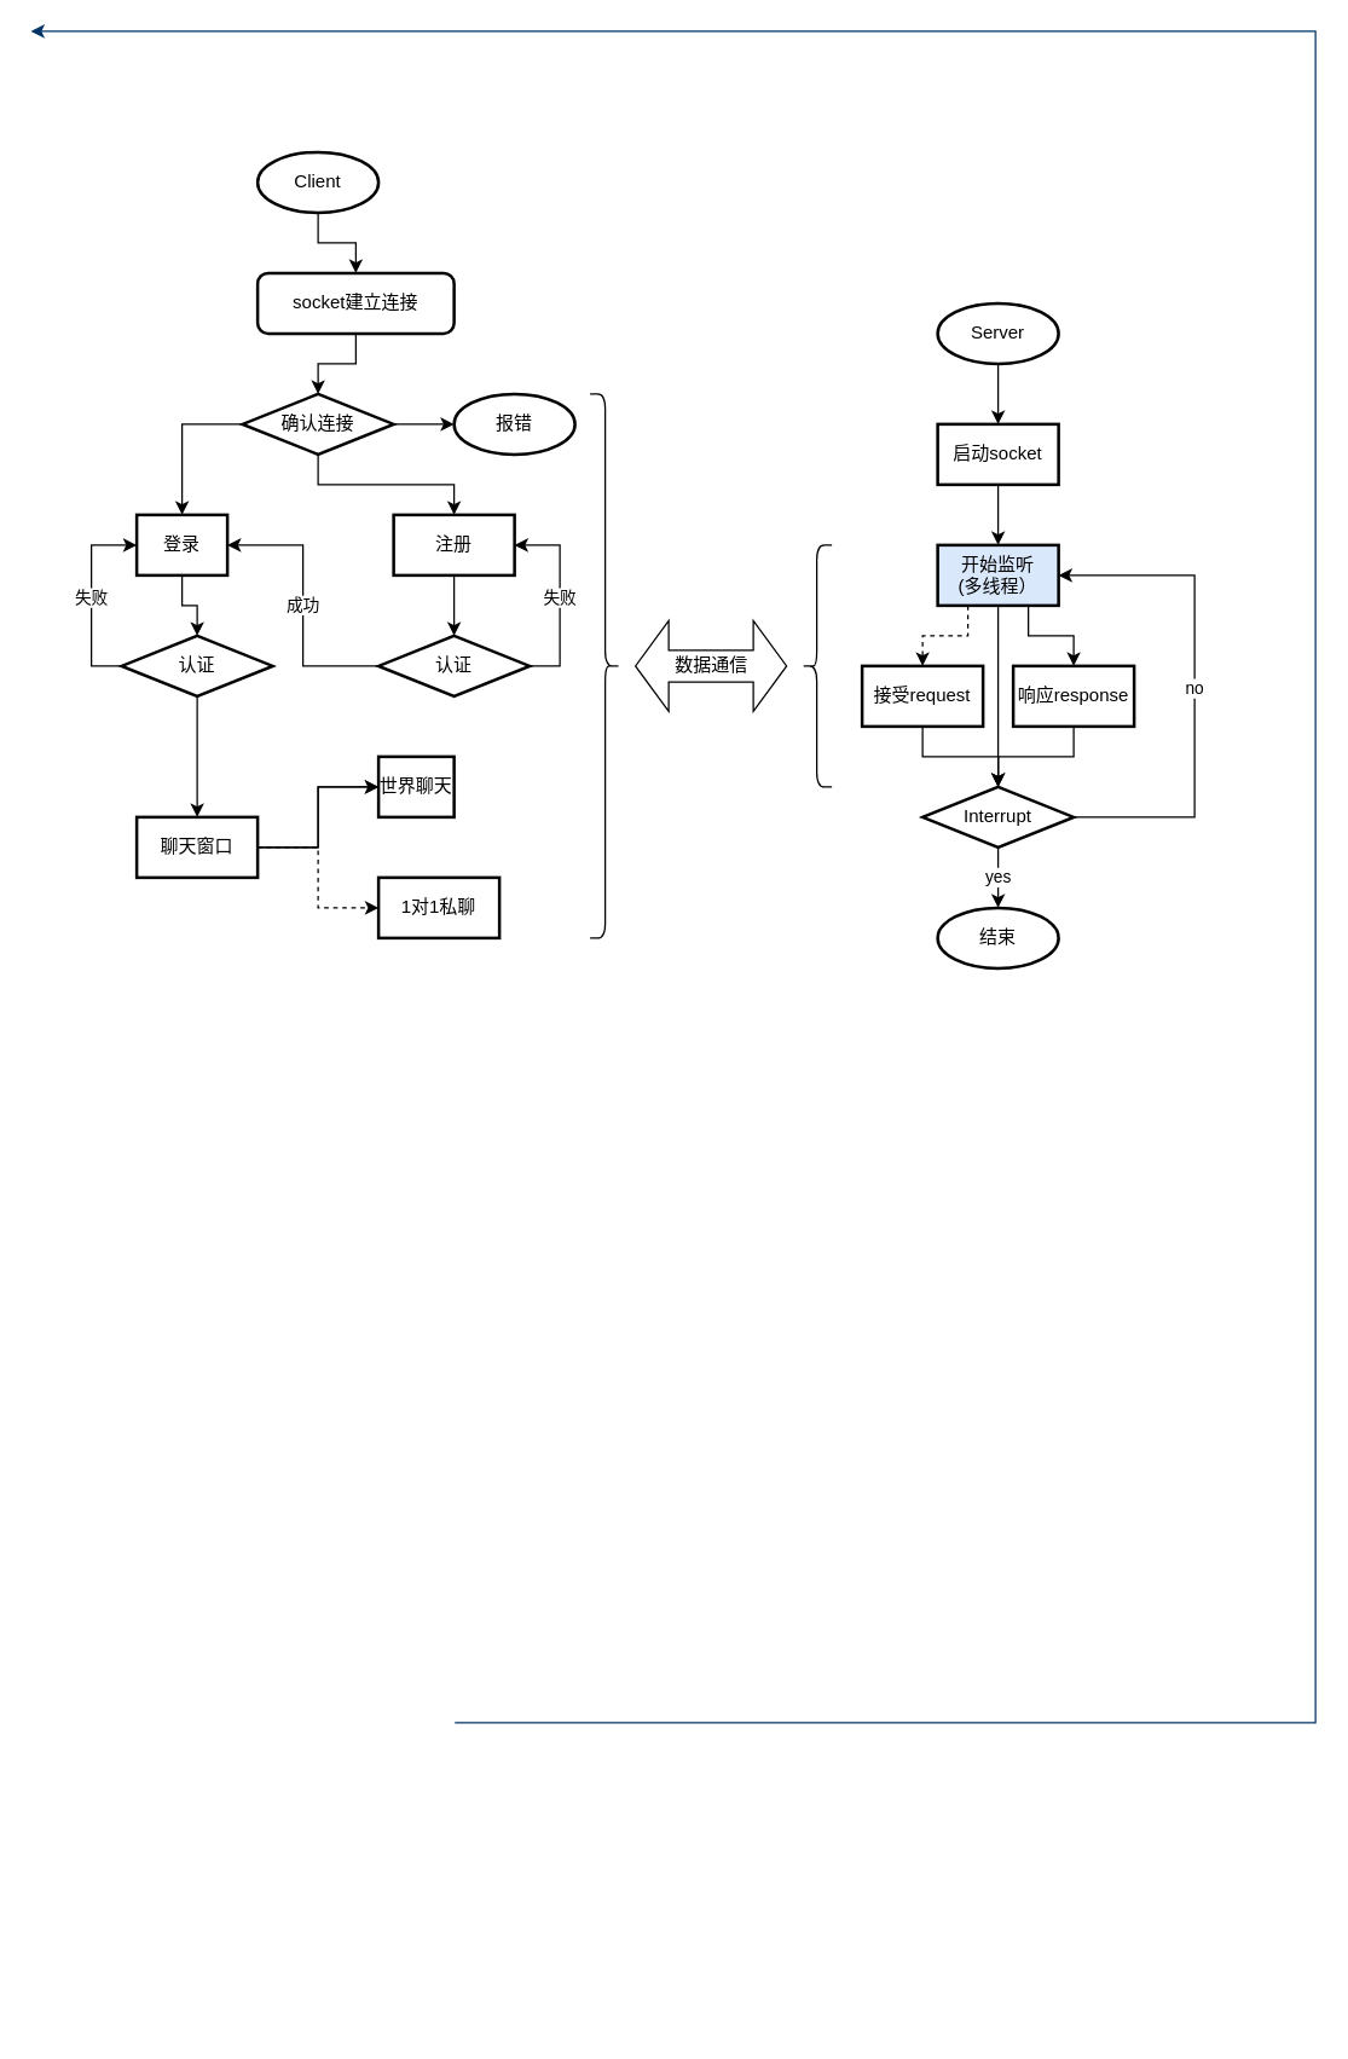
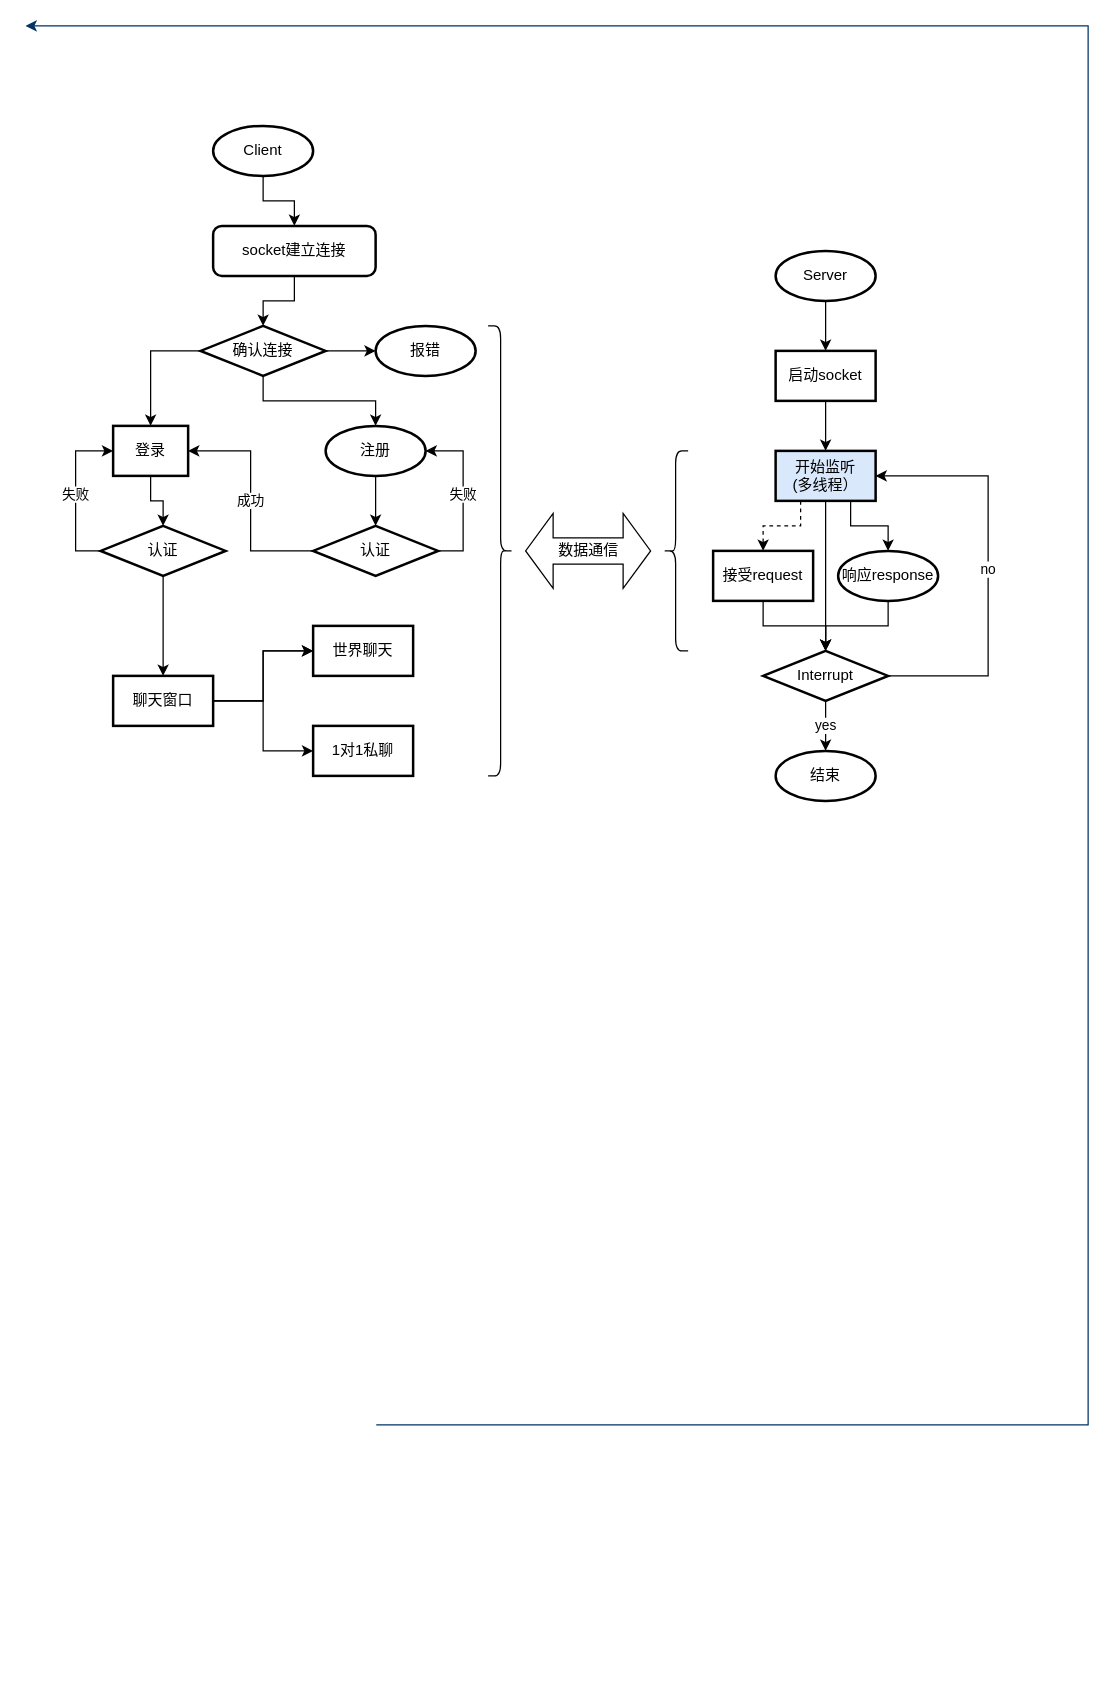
  <mxCell id="0" />
  <mxCell id="1" parent="0" />
  <mxCell id="2" value="" style="edgeStyle=elbowEdgeStyle;elbow=horizontal;exitX=1;exitY=0.5;exitPerimeter=0;entryX=0.905;entryY=0.5;entryPerimeter=0;fontStyle=1;strokeColor=#003366;strokeWidth=1;html=1;rounded=0;" edge="1" parent="1"><mxGeometry width="100" height="100" as="geometry"><mxPoint x="300.5" y="1139.25" as="sourcePoint" /><mxPoint y="20" as="targetPoint" x="20" /><Array as="points"><mxPoint x="870" y="1340" /></Array></mxGeometry></mxCell>
  <mxCell id="3" style="edgeStyle=orthogonalEdgeStyle;rounded=0;orthogonalLoop=1;jettySize=auto;html=1;exitX=0.5;exitY=1;exitDx=0;exitDy=0;exitPerimeter=0;entryX=0.5;entryY=0;entryDx=0;entryDy=0;" edge="1" parent="1" source="4" target="6"><mxGeometry relative="1" as="geometry" /></mxCell>
  <mxCell id="4" value="Client" style="strokeWidth=2;html=1;shape=mxgraph.flowchart.start_1;whiteSpace=wrap;" vertex="1" parent="1"><mxGeometry x="170" y="100" width="80" height="40" as="geometry" /></mxCell>
  <mxCell id="5" style="edgeStyle=orthogonalEdgeStyle;rounded=0;orthogonalLoop=1;jettySize=auto;html=1;exitX=0.5;exitY=1;exitDx=0;exitDy=0;" edge="1" parent="1" source="6" target="13"><mxGeometry relative="1" as="geometry" /></mxCell>
  <mxCell id="6" value="socket建立连接" style="rounded=1;whiteSpace=wrap;html=1;absoluteArcSize=1;arcSize=14;strokeWidth=2;" vertex="1" parent="1"><mxGeometry x="170" y="180" width="130" height="40" as="geometry" /></mxCell>
  <mxCell id="7" style="edgeStyle=orthogonalEdgeStyle;rounded=0;orthogonalLoop=1;jettySize=auto;html=1;exitX=0.5;exitY=1;exitDx=0;exitDy=0;exitPerimeter=0;entryX=0.5;entryY=0;entryDx=0;entryDy=0;" edge="1" parent="1" source="8" target="10"><mxGeometry relative="1" as="geometry" /></mxCell>
  <mxCell id="8" value="Server" style="strokeWidth=2;html=1;shape=mxgraph.flowchart.start_1;whiteSpace=wrap;" vertex="1" parent="1"><mxGeometry x="620" y="200" width="80" height="40" as="geometry" /></mxCell>
  <mxCell id="9" style="edgeStyle=orthogonalEdgeStyle;rounded=0;orthogonalLoop=1;jettySize=auto;html=1;exitX=0.5;exitY=1;exitDx=0;exitDy=0;entryX=0.5;entryY=0;entryDx=0;entryDy=0;" edge="1" parent="1" source="10" target="38"><mxGeometry relative="1" as="geometry" /></mxCell>
  <mxCell id="10" value="启动socket" style="whiteSpace=wrap;html=1;absoluteArcSize=1;arcSize=14;strokeWidth=2;rounded=0;" vertex="1" parent="1"><mxGeometry x="620" y="280" width="80" height="40" as="geometry" /></mxCell>
  <mxCell id="11" value="" style="edgeStyle=orthogonalEdgeStyle;rounded=0;orthogonalLoop=1;jettySize=auto;html=1;" edge="1" parent="1" source="13" target="16"><mxGeometry relative="1" as="geometry" /></mxCell>
  <mxCell id="12" value="" style="edgeStyle=orthogonalEdgeStyle;rounded=0;orthogonalLoop=1;jettySize=auto;html=1;" edge="1" parent="1" source="13" target="17"><mxGeometry relative="1" as="geometry" /></mxCell>
  <mxCell id="13" value="确认连接" style="strokeWidth=2;html=1;shape=mxgraph.flowchart.decision;whiteSpace=wrap;" vertex="1" parent="1"><mxGeometry x="160" y="260" width="100" height="40" as="geometry" /></mxCell>
  <mxCell id="14" value="报错" style="strokeWidth=2;html=1;shape=mxgraph.flowchart.start_1;whiteSpace=wrap;" vertex="1" parent="1"><mxGeometry x="300" y="260" width="80" height="40" as="geometry" /></mxCell>
  <mxCell id="15" style="edgeStyle=orthogonalEdgeStyle;rounded=0;orthogonalLoop=1;jettySize=auto;html=1;exitX=1;exitY=0.5;exitDx=0;exitDy=0;exitPerimeter=0;entryX=0;entryY=0.5;entryDx=0;entryDy=0;entryPerimeter=0;" edge="1" parent="1" source="13" target="14"><mxGeometry relative="1" as="geometry" /></mxCell>
  <mxCell id="16" value="登录" style="whiteSpace=wrap;html=1;strokeWidth=2;" vertex="1" parent="1"><mxGeometry x="90" y="340" width="60" height="40" as="geometry" /></mxCell>
- <mxCell id="17" value="注册" style="whiteSpace=wrap;html=1;strokeWidth=2;" vertex="1" parent="1"><mxGeometry x="260" y="340" width="80" height="40" as="geometry" /></mxCell>
+ <mxCell id="17" value="注册" style="ellipse;whiteSpace=wrap;html=1;strokeWidth=2;" vertex="1" parent="1"><mxGeometry x="260" y="340" width="80" height="40" as="geometry" /></mxCell>
  <mxCell id="18" value="成功" style="edgeStyle=orthogonalEdgeStyle;rounded=0;orthogonalLoop=1;jettySize=auto;html=1;exitX=0;exitY=0.5;exitDx=0;exitDy=0;exitPerimeter=0;entryX=1;entryY=0.5;entryDx=0;entryDy=0;" edge="1" parent="1" source="20" target="16"><mxGeometry relative="1" as="geometry" /></mxCell>
  <mxCell id="19" value="失败" style="edgeStyle=orthogonalEdgeStyle;rounded=0;orthogonalLoop=1;jettySize=auto;html=1;exitX=1;exitY=0.5;exitDx=0;exitDy=0;exitPerimeter=0;entryX=1;entryY=0.5;entryDx=0;entryDy=0;" edge="1" parent="1" source="20" target="17"><mxGeometry relative="1" as="geometry" /></mxCell>
  <mxCell id="20" value="认证" style="strokeWidth=2;html=1;shape=mxgraph.flowchart.decision;whiteSpace=wrap;" vertex="1" parent="1"><mxGeometry x="250" y="420" width="100" height="40" as="geometry" /></mxCell>
  <mxCell id="21" style="edgeStyle=orthogonalEdgeStyle;rounded=0;orthogonalLoop=1;jettySize=auto;html=1;exitX=0.5;exitY=1;exitDx=0;exitDy=0;entryX=0.5;entryY=0;entryDx=0;entryDy=0;entryPerimeter=0;" edge="1" parent="1" source="17" target="20"><mxGeometry relative="1" as="geometry" /></mxCell>
  <mxCell id="22" value="失败" style="edgeStyle=orthogonalEdgeStyle;rounded=0;orthogonalLoop=1;jettySize=auto;html=1;exitX=0;exitY=0.5;exitDx=0;exitDy=0;exitPerimeter=0;entryX=0;entryY=0.5;entryDx=0;entryDy=0;" edge="1" parent="1" source="24" target="16"><mxGeometry relative="1" as="geometry" /></mxCell>
  <mxCell id="23" value="" style="edgeStyle=orthogonalEdgeStyle;rounded=0;orthogonalLoop=1;jettySize=auto;html=1;" edge="1" parent="1" source="24" target="29"><mxGeometry relative="1" as="geometry" /></mxCell>
  <mxCell id="24" value="认证" style="strokeWidth=2;html=1;shape=mxgraph.flowchart.decision;whiteSpace=wrap;" vertex="1" parent="1"><mxGeometry x="80" y="420" width="100" height="40" as="geometry" /></mxCell>
  <mxCell id="25" style="edgeStyle=orthogonalEdgeStyle;rounded=0;orthogonalLoop=1;jettySize=auto;html=1;exitX=0.5;exitY=1;exitDx=0;exitDy=0;entryX=0.5;entryY=0;entryDx=0;entryDy=0;entryPerimeter=0;" edge="1" parent="1" source="16" target="24"><mxGeometry relative="1" as="geometry" /></mxCell>
  <mxCell id="26" value="" style="edgeStyle=orthogonalEdgeStyle;rounded=0;orthogonalLoop=1;jettySize=auto;html=1;" edge="1" parent="1" source="29" target="30"><mxGeometry relative="1" as="geometry" /></mxCell>
  <mxCell id="27" value="" style="edgeStyle=orthogonalEdgeStyle;rounded=0;orthogonalLoop=1;jettySize=auto;html=1;" edge="1" parent="1" source="29" target="30"><mxGeometry relative="1" as="geometry" /></mxCell>
- <mxCell id="28" style="edgeStyle=orthogonalEdgeStyle;rounded=0;orthogonalLoop=1;jettySize=auto;html=1;exitX=1;exitY=0.5;exitDx=0;exitDy=0;entryX=0;entryY=0.5;entryDx=0;entryDy=0;dashed=1;" edge="1" parent="1" source="29" target="31"><mxGeometry relative="1" as="geometry" /></mxCell>
+ <mxCell id="28" style="edgeStyle=orthogonalEdgeStyle;rounded=0;orthogonalLoop=1;jettySize=auto;html=1;exitX=1;exitY=0.5;exitDx=0;exitDy=0;entryX=0;entryY=0.5;entryDx=0;entryDy=0;" edge="1" parent="1" source="29" target="31"><mxGeometry relative="1" as="geometry" /></mxCell>
  <mxCell id="29" value="聊天窗口" style="whiteSpace=wrap;html=1;strokeWidth=2;" vertex="1" parent="1"><mxGeometry x="90" y="540" width="80" height="40" as="geometry" /></mxCell>
- <mxCell id="30" value="世界聊天" style="whiteSpace=wrap;html=1;strokeWidth=2;" vertex="1" parent="1"><mxGeometry x="250" y="500" width="50" height="40" as="geometry" /></mxCell>
+ <mxCell id="30" value="世界聊天" style="whiteSpace=wrap;html=1;strokeWidth=2;" vertex="1" parent="1"><mxGeometry x="250" y="500" width="80" height="40" as="geometry" /></mxCell>
  <mxCell id="31" value="1对1私聊" style="whiteSpace=wrap;html=1;strokeWidth=2;" vertex="1" parent="1"><mxGeometry x="250" y="580" width="80" height="40" as="geometry" /></mxCell>
  <mxCell id="32" value="接受request" style="whiteSpace=wrap;html=1;strokeWidth=2;" vertex="1" parent="1"><mxGeometry x="570" y="440" width="80" height="40" as="geometry" /></mxCell>
  <mxCell id="33" value="no" style="edgeStyle=orthogonalEdgeStyle;rounded=0;orthogonalLoop=1;jettySize=auto;html=1;exitX=1;exitY=0.5;exitDx=0;exitDy=0;exitPerimeter=0;entryX=1;entryY=0.5;entryDx=0;entryDy=0;" edge="1" parent="1" source="34" target="38"><mxGeometry relative="1" as="geometry"><Array as="points"><mxPoint x="790" y="540" /><mxPoint x="790" y="380" /></Array></mxGeometry></mxCell>
  <mxCell id="34" value="Interrupt" style="strokeWidth=2;html=1;shape=mxgraph.flowchart.decision;whiteSpace=wrap;" vertex="1" parent="1"><mxGeometry x="610" y="520" width="100" height="40" as="geometry" /></mxCell>
- <mxCell id="35" value="响应response" style="whiteSpace=wrap;html=1;strokeWidth=2;" vertex="1" parent="1"><mxGeometry x="670" y="440" width="80" height="40" as="geometry" /></mxCell>
+ <mxCell id="35" value="响应response" style="ellipse;whiteSpace=wrap;html=1;strokeWidth=2;" vertex="1" parent="1"><mxGeometry x="670" y="440" width="80" height="40" as="geometry" /></mxCell>
  <mxCell id="36" style="edgeStyle=orthogonalEdgeStyle;rounded=0;orthogonalLoop=1;jettySize=auto;html=1;exitX=0.75;exitY=1;exitDx=0;exitDy=0;" edge="1" parent="1" source="38" target="35"><mxGeometry relative="1" as="geometry" /></mxCell>
  <mxCell id="37" style="edgeStyle=orthogonalEdgeStyle;rounded=0;orthogonalLoop=1;jettySize=auto;html=1;exitX=0.25;exitY=1;exitDx=0;exitDy=0;entryX=0.5;entryY=0;entryDx=0;entryDy=0;dashed=1;" edge="1" parent="1" source="38" target="32"><mxGeometry relative="1" as="geometry" /></mxCell>
  <mxCell id="38" value="开始监听&lt;br&gt;(多线程）" style="whiteSpace=wrap;html=1;strokeWidth=2;fillColor=#dae8fc;" vertex="1" parent="1"><mxGeometry x="620" y="360" width="80" height="40" as="geometry" /></mxCell>
  <mxCell id="39" style="edgeStyle=orthogonalEdgeStyle;rounded=0;orthogonalLoop=1;jettySize=auto;html=1;exitX=0.5;exitY=1;exitDx=0;exitDy=0;entryX=0.5;entryY=0;entryDx=0;entryDy=0;entryPerimeter=0;" edge="1" parent="1" source="32" target="34"><mxGeometry relative="1" as="geometry" /></mxCell>
  <mxCell id="40" style="edgeStyle=orthogonalEdgeStyle;rounded=0;orthogonalLoop=1;jettySize=auto;html=1;exitX=0.5;exitY=1;exitDx=0;exitDy=0;entryX=0.5;entryY=0;entryDx=0;entryDy=0;entryPerimeter=0;" edge="1" parent="1" source="35" target="34"><mxGeometry relative="1" as="geometry" /></mxCell>
  <mxCell id="41" style="edgeStyle=orthogonalEdgeStyle;rounded=0;orthogonalLoop=1;jettySize=auto;html=1;exitX=0.5;exitY=1;exitDx=0;exitDy=0;entryX=0.5;entryY=0;entryDx=0;entryDy=0;entryPerimeter=0;" edge="1" parent="1" source="38" target="34"><mxGeometry relative="1" as="geometry" /></mxCell>
  <mxCell id="42" value="结束" style="strokeWidth=2;html=1;shape=mxgraph.flowchart.start_1;whiteSpace=wrap;" vertex="1" parent="1"><mxGeometry x="620" y="600" width="80" height="40" as="geometry" /></mxCell>
  <mxCell id="43" value="yes" style="edgeStyle=orthogonalEdgeStyle;rounded=0;orthogonalLoop=1;jettySize=auto;html=1;exitX=0.5;exitY=1;exitDx=0;exitDy=0;exitPerimeter=0;entryX=0.5;entryY=0;entryDx=0;entryDy=0;entryPerimeter=0;" edge="1" parent="1" source="34" target="42"><mxGeometry relative="1" as="geometry" /></mxCell>
  <mxCell id="44" value="数据通信" style="html=1;shadow=0;dashed=0;align=center;verticalAlign=middle;shape=mxgraph.arrows2.twoWayArrow;dy=0.65;dx=22;" vertex="1" parent="1"><mxGeometry x="420" y="410" width="100" height="60" as="geometry" /></mxCell>
  <mxCell id="45" value="" style="shape=curlyBracket;whiteSpace=wrap;html=1;rounded=1;flipH=1;labelPosition=right;verticalLabelPosition=middle;align=left;verticalAlign=middle;" vertex="1" parent="1"><mxGeometry x="390" y="260" width="20" height="360" as="geometry" /></mxCell>
  <mxCell id="46" value="" style="shape=curlyBracket;whiteSpace=wrap;html=1;rounded=1;flipH=1;labelPosition=right;verticalLabelPosition=middle;align=left;verticalAlign=middle;rotation=-180;" vertex="1" parent="1"><mxGeometry x="530" y="360" width="20" height="160" as="geometry" /></mxCell>
